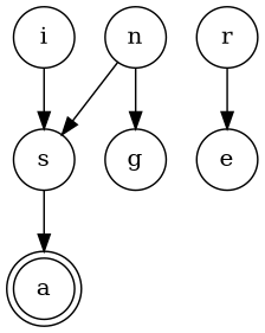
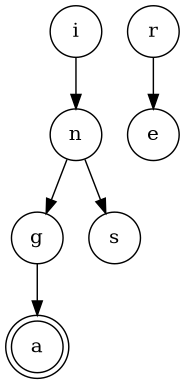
  digraph {
    node [color=black shape=circle]
    a [shape=doublecircle]
    i
    n
    g
    s
    r
    e
-   i -> s
+   i -> n
    n -> g
    n -> s
-   s -> a
+   g -> a
    r -> e
  }
